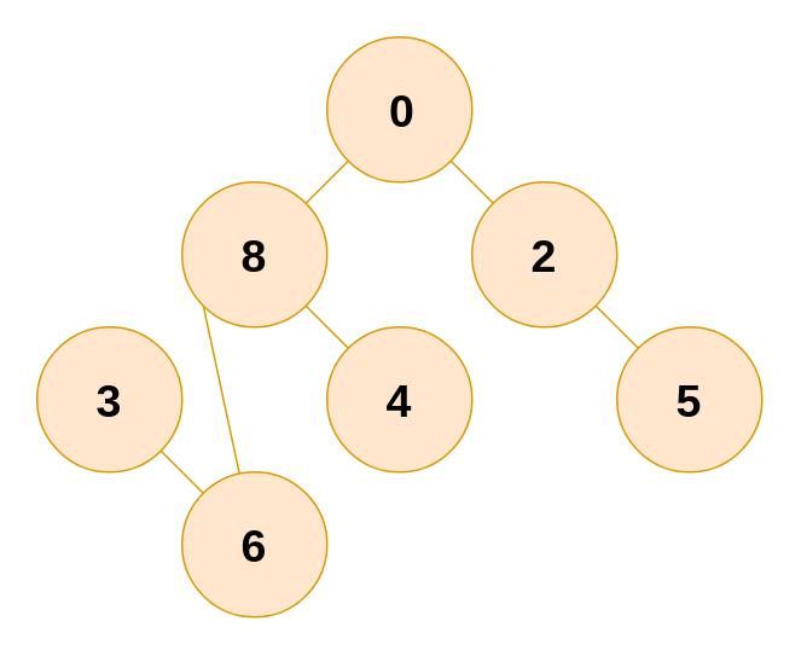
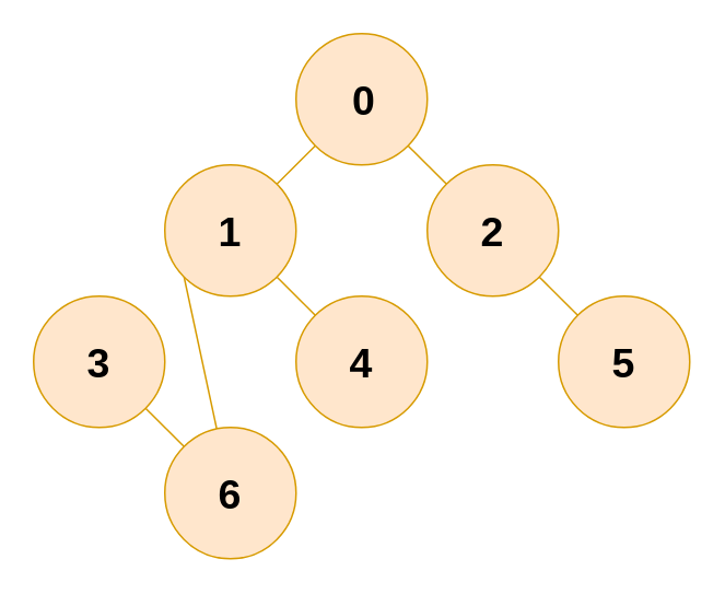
  <mxCell id="0" />
  <mxCell id="1" parent="0" />
  <mxCell id="2" value="&lt;b&gt;&amp;nbsp;&lt;font style=&quot;font-size: 25px&quot;&gt;0&lt;/font&gt;&lt;/b&gt;" style="ellipse;whiteSpace=wrap;html=1;aspect=fixed;fillColor=#ffe6cc;strokeColor=#d79b00;" vertex="1" parent="1"><mxGeometry x="180" y="20" width="80" height="80" as="geometry" /></mxCell>
  <mxCell id="3" value="" style="endArrow=none;html=1;entryX=1;entryY=1;entryDx=0;entryDy=0;fillColor=#ffe6cc;strokeColor=#d79b00;" edge="1" parent="1" source="4" target="2"><mxGeometry width="50" height="50" relative="1" as="geometry"><mxPoint x="160" y="310" as="sourcePoint" /><mxPoint x="210" y="260" as="targetPoint" /></mxGeometry></mxCell>
  <mxCell id="4" value="&lt;b&gt;&lt;font style=&quot;font-size: 25px&quot;&gt;2&lt;/font&gt;&lt;/b&gt;" style="ellipse;whiteSpace=wrap;html=1;aspect=fixed;fillColor=#ffe6cc;strokeColor=#d79b00;" vertex="1" parent="1"><mxGeometry x="260" y="100" width="80" height="80" as="geometry" /></mxCell>
- <mxCell id="5" value="&lt;span style=&quot;font-size: 25px&quot;&gt;&lt;b&gt;8&lt;/b&gt;&lt;/span&gt;" style="ellipse;whiteSpace=wrap;html=1;aspect=fixed;fillColor=#ffe6cc;strokeColor=#d79b00;" vertex="1" parent="1"><mxGeometry x="100" y="100" width="80" height="80" as="geometry" /></mxCell>
+ <mxCell id="5" value="&lt;span style=&quot;font-size: 25px&quot;&gt;&lt;b&gt;1&lt;/b&gt;&lt;/span&gt;" style="ellipse;whiteSpace=wrap;html=1;aspect=fixed;fillColor=#ffe6cc;strokeColor=#d79b00;" vertex="1" parent="1"><mxGeometry x="100" y="100" width="80" height="80" as="geometry" /></mxCell>
  <mxCell id="6" value="&lt;b&gt;&lt;font style=&quot;font-size: 25px&quot;&gt;3&lt;/font&gt;&lt;/b&gt;" style="ellipse;whiteSpace=wrap;html=1;aspect=fixed;fillColor=#ffe6cc;strokeColor=#d79b00;" vertex="1" parent="1"><mxGeometry x="20" y="180" width="80" height="80" as="geometry" /></mxCell>
  <mxCell id="7" value="&lt;b&gt;&lt;font style=&quot;font-size: 25px&quot;&gt;5&lt;/font&gt;&lt;/b&gt;" style="ellipse;whiteSpace=wrap;html=1;aspect=fixed;fillColor=#ffe6cc;strokeColor=#d79b00;" vertex="1" parent="1"><mxGeometry x="340" y="180" width="80" height="80" as="geometry" /></mxCell>
  <mxCell id="8" value="" style="endArrow=none;html=1;exitX=1;exitY=0;exitDx=0;exitDy=0;entryX=0;entryY=1;entryDx=0;entryDy=0;fillColor=#ffe6cc;strokeColor=#d79b00;" edge="1" parent="1" source="5" target="2"><mxGeometry width="50" height="50" relative="1" as="geometry"><mxPoint x="160" y="320" as="sourcePoint" /><mxPoint x="328" y="202" as="targetPoint" /></mxGeometry></mxCell>
  <mxCell id="9" value="" style="endArrow=none;html=1;exitX=0;exitY=1;exitDx=0;exitDy=0;fillColor=#ffe6cc;strokeColor=#d79b00;" edge="1" parent="1" source="5" target="13"><mxGeometry width="50" height="50" relative="1" as="geometry"><mxPoint x="220" y="200" as="sourcePoint" /><mxPoint x="258.284" y="108.284" as="targetPoint" /></mxGeometry></mxCell>
  <mxCell id="10" value="" style="endArrow=none;html=1;entryX=1;entryY=1;entryDx=0;entryDy=0;fillColor=#ffe6cc;strokeColor=#d79b00;" edge="1" parent="1" source="7" target="4"><mxGeometry width="50" height="50" relative="1" as="geometry"><mxPoint x="313.634" y="169.92" as="sourcePoint" /><mxPoint x="220" y="290" as="targetPoint" /></mxGeometry></mxCell>
  <mxCell id="11" value="&lt;span style=&quot;font-size: 25px&quot;&gt;&lt;b&gt;4&lt;/b&gt;&lt;/span&gt;" style="ellipse;whiteSpace=wrap;html=1;aspect=fixed;fillColor=#ffe6cc;strokeColor=#d79b00;" vertex="1" parent="1"><mxGeometry x="180" y="180" width="80" height="80" as="geometry" /></mxCell>
  <mxCell id="12" value="" style="endArrow=none;html=1;exitX=1;exitY=1;exitDx=0;exitDy=0;entryX=0;entryY=0;entryDx=0;entryDy=0;fillColor=#ffe6cc;strokeColor=#d79b00;" edge="1" parent="1" source="5" target="11"><mxGeometry width="50" height="50" relative="1" as="geometry"><mxPoint x="178.284" y="121.716" as="sourcePoint" /><mxPoint x="201.716" y="98.284" as="targetPoint" /></mxGeometry></mxCell>
  <mxCell id="13" value="&lt;span style=&quot;font-size: 25px&quot;&gt;&lt;b&gt;6&lt;/b&gt;&lt;/span&gt;" style="ellipse;whiteSpace=wrap;html=1;aspect=fixed;fillColor=#ffe6cc;strokeColor=#d79b00;" vertex="1" parent="1"><mxGeometry x="100" y="260" width="80" height="80" as="geometry" /></mxCell>
  <mxCell id="14" value="" style="endArrow=none;html=1;exitX=1;exitY=1;exitDx=0;exitDy=0;entryX=0;entryY=0;entryDx=0;entryDy=0;fillColor=#ffe6cc;strokeColor=#d79b00;" edge="1" parent="1" source="6" target="13"><mxGeometry width="50" height="50" relative="1" as="geometry"><mxPoint x="178.284" y="178.284" as="sourcePoint" /><mxPoint x="201.716" y="201.716" as="targetPoint" /></mxGeometry></mxCell>
